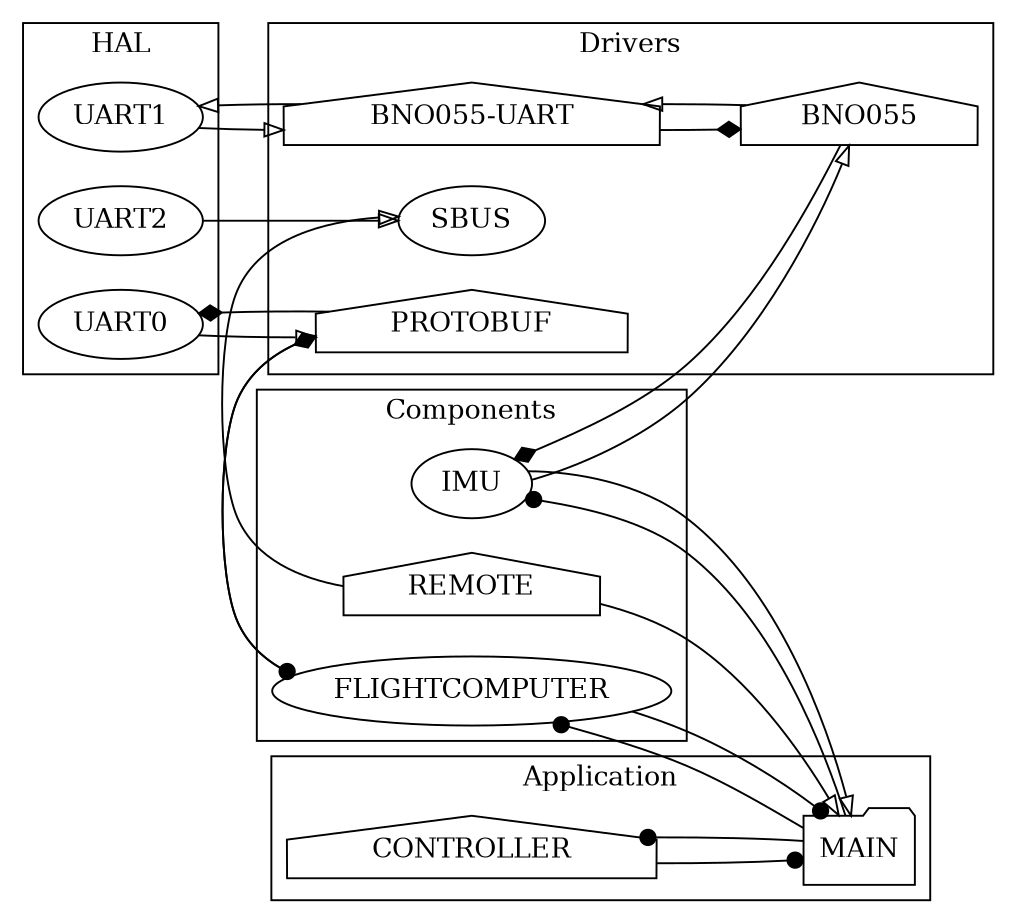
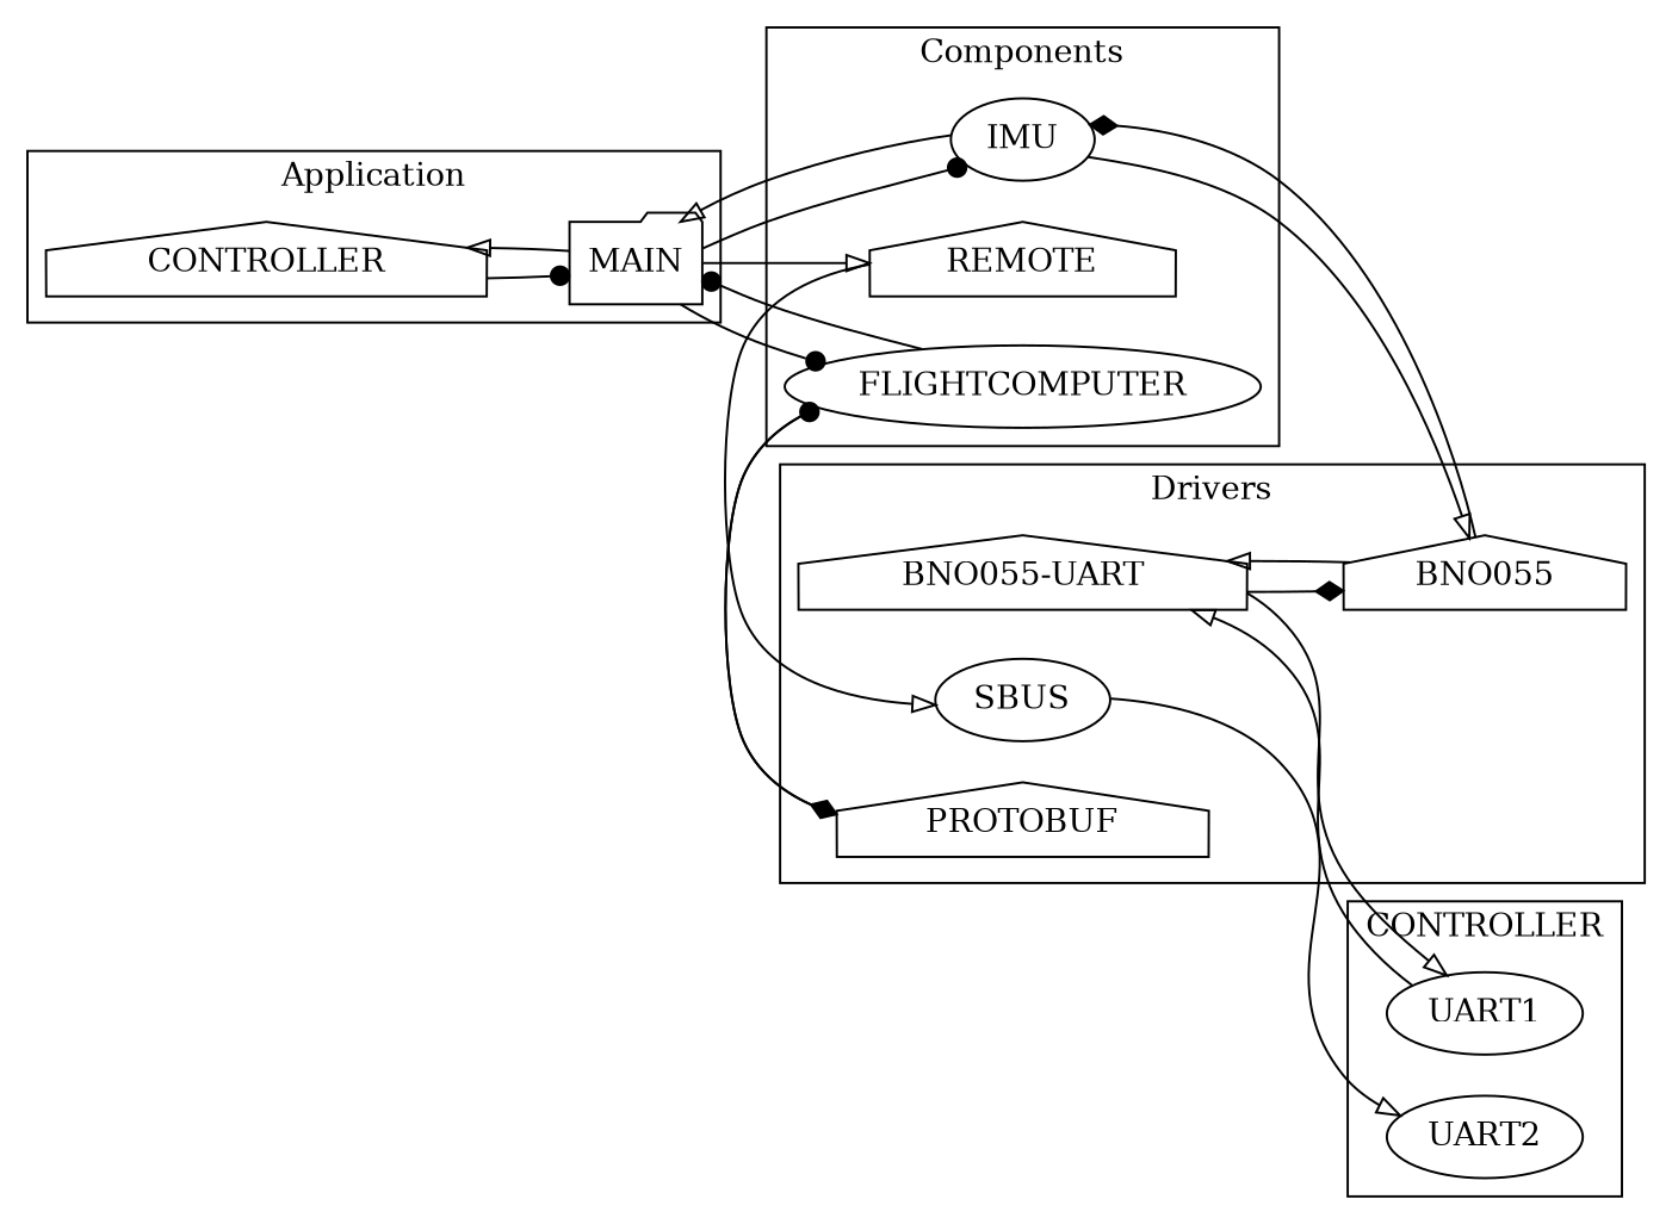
  digraph {
    rankdir=LR
    node [shape=ellipse]
    edge [arrowhead=onormal]
    n1 [label="BNO055-UART" shape=house]
    BNO055 [shape=house]
    SBUS
    PROTOBUF [shape=house]
-   UART0
    UART1
    UART2
    IMU
    REMOTE [shape=house]
    FLIGHTCOMPUTER
    CONTROLLER [shape=house]
    MAIN [shape=folder]
    subgraph cluster_1 {
      label=Drivers
      n1
      BNO055
      SBUS
      PROTOBUF
    }
    subgraph cluster_2 {
-     label=HAL
-     UART0
+     label=CONTROLLER
      UART1
      UART2
    }
    subgraph cluster_3 {
      label=Components
      IMU
      REMOTE
      FLIGHTCOMPUTER
    }
    subgraph cluster_4 {
      label=Application
      CONTROLLER
      MAIN
    }
    n1 -> BNO055 [arrowhead=diamond]
    n1 -> UART1
    BNO055 -> n1
    BNO055 -> IMU [arrowhead=diamond]
-   PROTOBUF -> UART0 [arrowhead=diamond]
    PROTOBUF -> FLIGHTCOMPUTER [arrowhead=dot]
-   UART0 -> PROTOBUF
    UART1 -> n1
-   UART2 -> SBUS
+   SBUS -> UART2
    IMU -> BNO055
    IMU -> MAIN
    REMOTE -> SBUS
-   REMOTE -> MAIN
+   MAIN -> REMOTE
    FLIGHTCOMPUTER -> PROTOBUF [arrowhead=diamond]
    FLIGHTCOMPUTER -> MAIN [arrowhead=dot]
    CONTROLLER -> MAIN [arrowhead=dot]
    MAIN -> IMU [arrowhead=dot]
    MAIN -> FLIGHTCOMPUTER [arrowhead=dot]
-   MAIN -> CONTROLLER [arrowhead=dot]
+   MAIN -> CONTROLLER
  }
